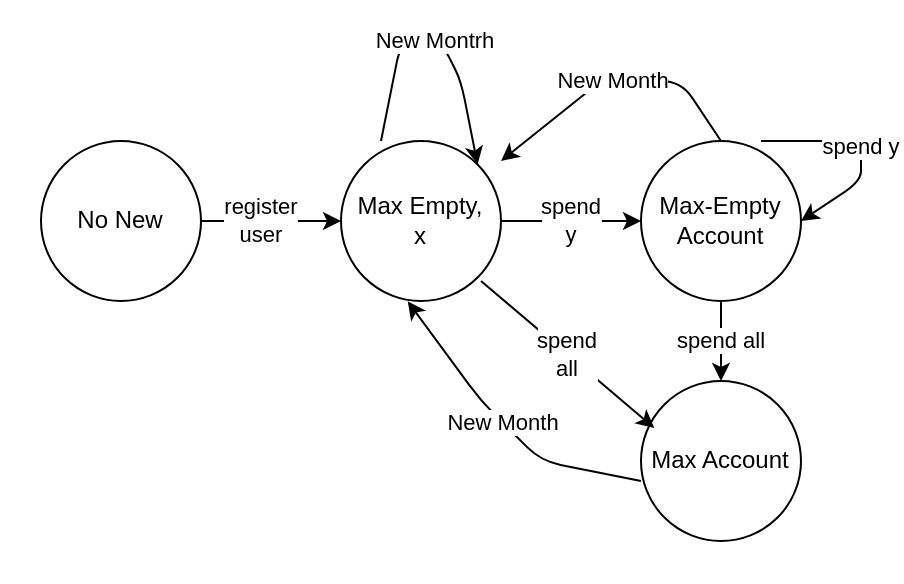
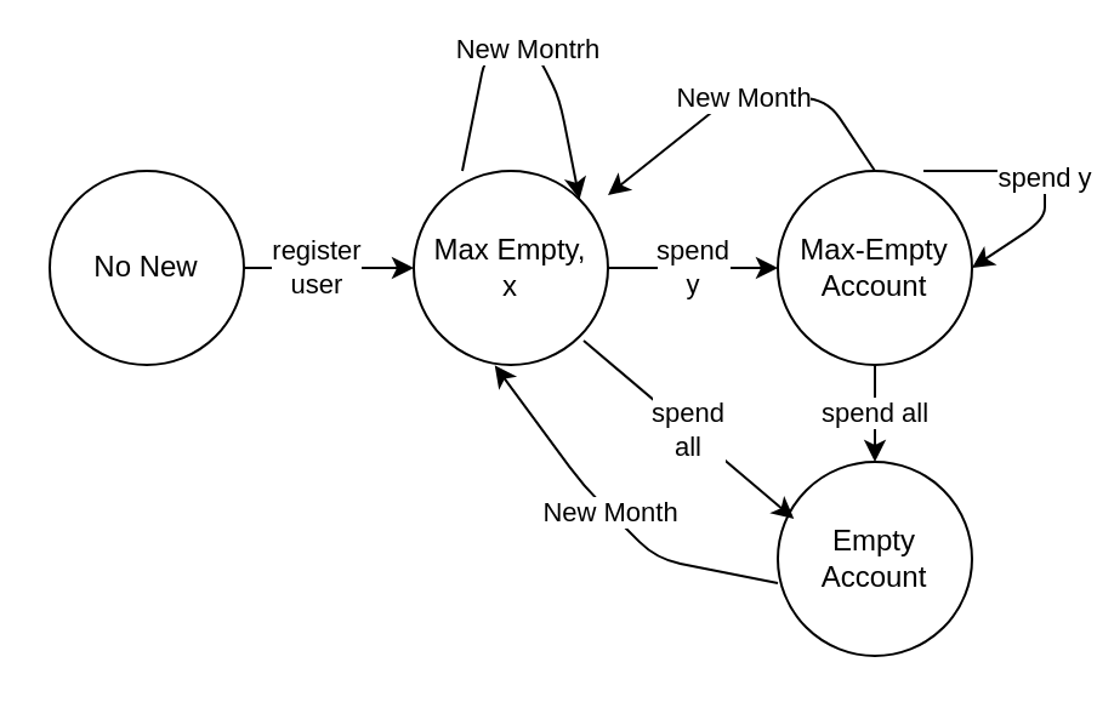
  <mxCell id="0" />
  <mxCell id="1" parent="0" />
  <mxCell id="2" value="No New" style="ellipse;whiteSpace=wrap;html=1;aspect=fixed;" vertex="1" parent="1"><mxGeometry x="20" y="70" width="80" height="80" as="geometry" /></mxCell>
  <mxCell id="3" value="Max-Empty Account" style="ellipse;whiteSpace=wrap;html=1;aspect=fixed;" vertex="1" parent="1"><mxGeometry x="320" y="70" width="80" height="80" as="geometry" /></mxCell>
  <mxCell id="4" value="Max Empty,&lt;br&gt;x" style="ellipse;whiteSpace=wrap;html=1;aspect=fixed;" vertex="1" parent="1"><mxGeometry x="170" y="70" width="80" height="80" as="geometry" /></mxCell>
- <mxCell id="5" value="Max Account" style="ellipse;whiteSpace=wrap;html=1;aspect=fixed;" vertex="1" parent="1"><mxGeometry x="320" y="190" width="80" height="80" as="geometry" /></mxCell>
+ <mxCell id="5" value="Empty Account" style="ellipse;whiteSpace=wrap;html=1;aspect=fixed;" vertex="1" parent="1"><mxGeometry x="320" y="190" width="80" height="80" as="geometry" /></mxCell>
  <mxCell id="6" value="register&lt;br&gt;user" style="endArrow=classic;html=1;" edge="1" parent="1" target="4"><mxGeometry x="-0.143" width="50" height="50" relative="1" as="geometry"><mxPoint x="100" y="110" as="sourcePoint" /><mxPoint x="150" y="60" as="targetPoint" /><mxPoint as="offset" /></mxGeometry></mxCell>
  <mxCell id="7" value="New Montrh" style="endArrow=classic;html=1;entryX=1;entryY=0;entryDx=0;entryDy=0;" edge="1" parent="1" target="4"><mxGeometry width="50" height="50" relative="1" as="geometry"><mxPoint x="190" y="70" as="sourcePoint" /><mxPoint x="240" y="20" as="targetPoint" /><Array as="points"><mxPoint x="200" y="20" /><mxPoint x="220" y="20" /><mxPoint x="230" y="40" /></Array></mxGeometry></mxCell>
  <mxCell id="8" value="spend&lt;br&gt;y" style="endArrow=classic;html=1;entryX=0;entryY=0.5;entryDx=0;entryDy=0;" edge="1" parent="1" target="3"><mxGeometry width="50" height="50" relative="1" as="geometry"><mxPoint x="250" y="110" as="sourcePoint" /><mxPoint x="300" y="60" as="targetPoint" /></mxGeometry></mxCell>
  <mxCell id="9" value="spend&lt;br&gt;all" style="endArrow=classic;html=1;entryX=0.083;entryY=0.294;entryDx=0;entryDy=0;entryPerimeter=0;" edge="1" parent="1" target="5"><mxGeometry width="50" height="50" relative="1" as="geometry"><mxPoint x="240" y="140" as="sourcePoint" /><mxPoint x="280" y="90" as="targetPoint" /></mxGeometry></mxCell>
  <mxCell id="10" value="spend all" style="endArrow=classic;html=1;" edge="1" parent="1" target="5"><mxGeometry width="50" height="50" relative="1" as="geometry"><mxPoint x="360" y="150" as="sourcePoint" /><mxPoint x="410" y="100" as="targetPoint" /></mxGeometry></mxCell>
  <mxCell id="11" value="spend y" style="endArrow=classic;html=1;entryX=1;entryY=0.5;entryDx=0;entryDy=0;" edge="1" parent="1" target="3"><mxGeometry width="50" height="50" relative="1" as="geometry"><mxPoint x="380" y="70" as="sourcePoint" /><mxPoint x="470" y="80" as="targetPoint" /><Array as="points"><mxPoint x="430" y="70" /><mxPoint x="430" y="90" /></Array></mxGeometry></mxCell>
  <mxCell id="12" value="New Month" style="endArrow=classic;html=1;" edge="1" parent="1"><mxGeometry width="50" height="50" relative="1" as="geometry"><mxPoint x="360" y="70" as="sourcePoint" /><mxPoint x="250" y="80" as="targetPoint" /><Array as="points"><mxPoint x="340" y="40" /><mxPoint x="300" y="40" /></Array></mxGeometry></mxCell>
  <mxCell id="13" value="New Month" style="endArrow=classic;html=1;entryX=0.417;entryY=1.002;entryDx=0;entryDy=0;entryPerimeter=0;" edge="1" parent="1" target="4"><mxGeometry width="50" height="50" relative="1" as="geometry"><mxPoint x="320" y="240" as="sourcePoint" /><mxPoint x="370" y="190" as="targetPoint" /><Array as="points"><mxPoint x="270" y="230" /><mxPoint x="240" y="200" /></Array></mxGeometry></mxCell>
